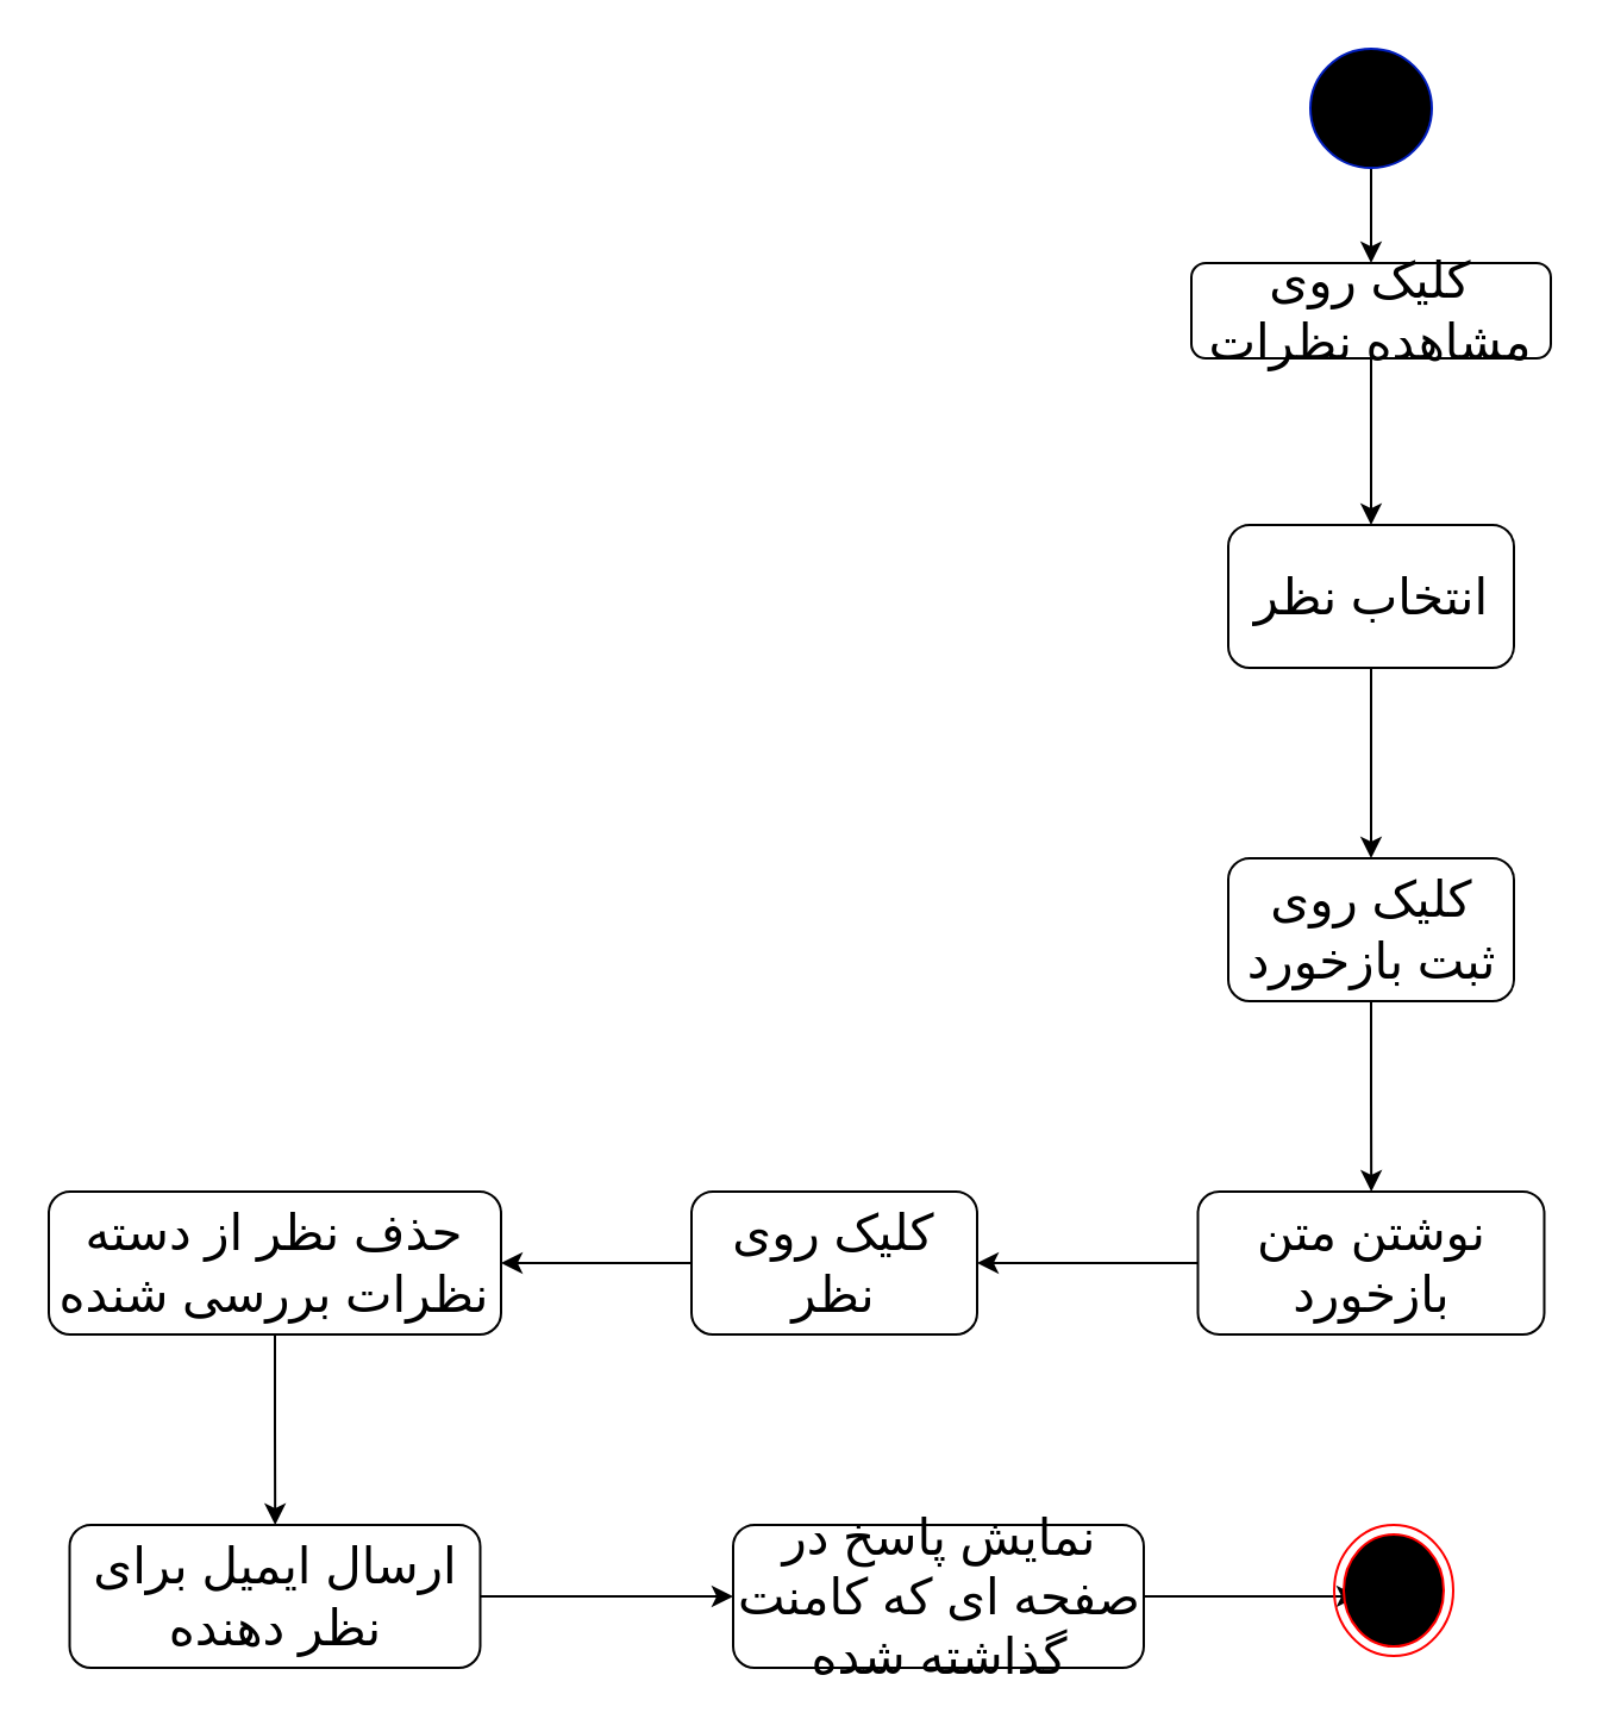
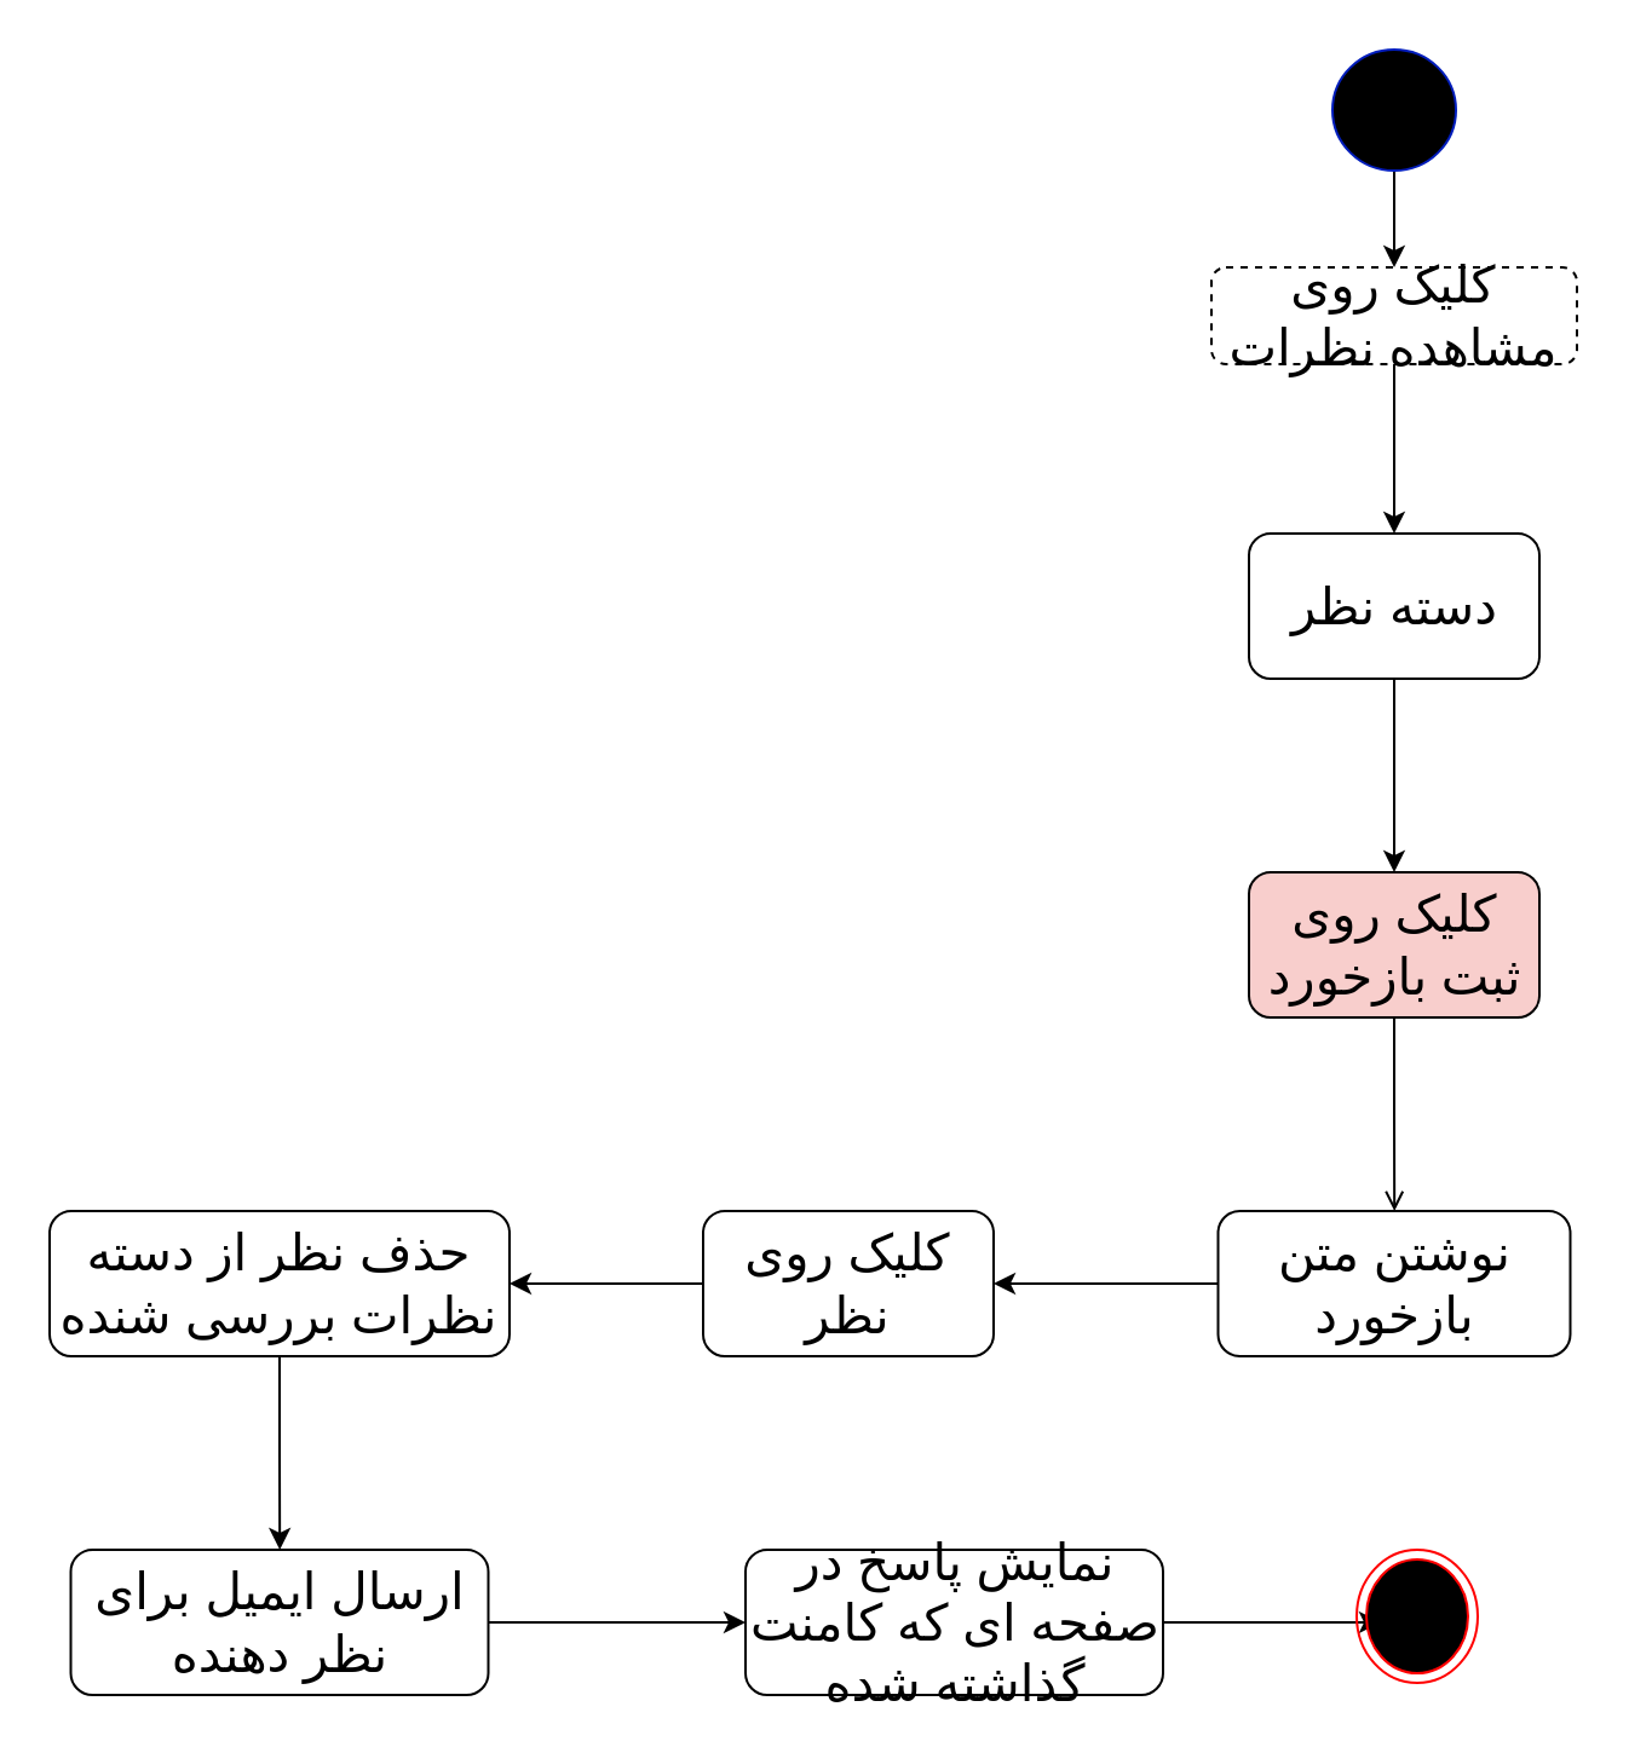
  <mxCell id="0" />
  <mxCell id="1" parent="0" />
  <mxCell id="2" style="edgeStyle=orthogonalEdgeStyle;rounded=0;orthogonalLoop=1;jettySize=auto;html=1;exitX=0.5;exitY=1;exitDx=0;exitDy=0;exitPerimeter=0;entryX=0.5;entryY=0;entryDx=0;entryDy=0;" edge="1" parent="1" source="3" target="5"><mxGeometry relative="1" as="geometry" /></mxCell>
  <mxCell id="3" value="" style="verticalLabelPosition=bottom;verticalAlign=top;html=1;shape=mxgraph.flowchart.on-page_reference;fillColor=#000000;fontColor=#ffffff;strokeColor=#001DBC;" vertex="1" parent="1"><mxGeometry x="550" y="20" width="51" height="50" as="geometry" /></mxCell>
  <mxCell id="4" value="" style="edgeStyle=orthogonalEdgeStyle;rounded=0;orthogonalLoop=1;jettySize=auto;html=1;" edge="1" parent="1" source="5" target="7"><mxGeometry relative="1" as="geometry" /></mxCell>
- <mxCell id="5" value="کلیک روی مشاهده نظرات" style="rounded=1;whiteSpace=wrap;html=1;fontSize=21;" vertex="1" parent="1"><mxGeometry x="500" y="110" width="151" height="40" as="geometry" /></mxCell>
+ <mxCell id="5" value="کلیک روی مشاهده نظرات" style="rounded=1;whiteSpace=wrap;html=1;fontSize=21;dashed=1;" vertex="1" parent="1"><mxGeometry x="500" y="110" width="151" height="40" as="geometry" /></mxCell>
  <mxCell id="6" value="" style="edgeStyle=orthogonalEdgeStyle;rounded=0;orthogonalLoop=1;jettySize=auto;html=1;" edge="1" parent="1" source="7" target="9"><mxGeometry relative="1" as="geometry" /></mxCell>
- <mxCell id="7" value="انتخاب نظر" style="whiteSpace=wrap;html=1;fontSize=21;rounded=1;" vertex="1" parent="1"><mxGeometry x="515.5" y="220" width="120" height="60" as="geometry" /></mxCell>
- <mxCell id="8" value="" style="edgeStyle=orthogonalEdgeStyle;rounded=0;orthogonalLoop=1;jettySize=auto;html=1;" edge="1" parent="1" source="9" target="11"><mxGeometry relative="1" as="geometry" /></mxCell>
- <mxCell id="9" value="کلیک روی ثبت بازخورد" style="whiteSpace=wrap;html=1;fontSize=21;rounded=1;" vertex="1" parent="1"><mxGeometry x="515.5" y="360" width="120" height="60" as="geometry" /></mxCell>
+ <mxCell id="7" value="دسته نظر" style="whiteSpace=wrap;html=1;fontSize=21;rounded=1;" vertex="1" parent="1"><mxGeometry x="515.5" y="220" width="120" height="60" as="geometry" /></mxCell>
+ <mxCell id="8" value="" style="edgeStyle=orthogonalEdgeStyle;rounded=0;orthogonalLoop=1;jettySize=auto;html=1;endArrow=open;" edge="1" parent="1" source="9" target="11"><mxGeometry relative="1" as="geometry" /></mxCell>
+ <mxCell id="9" value="کلیک روی ثبت بازخورد" style="whiteSpace=wrap;html=1;fontSize=21;rounded=1;fillColor=#f8cecc;" vertex="1" parent="1"><mxGeometry x="515.5" y="360" width="120" height="60" as="geometry" /></mxCell>
  <mxCell id="10" value="" style="edgeStyle=orthogonalEdgeStyle;rounded=0;orthogonalLoop=1;jettySize=auto;html=1;" edge="1" parent="1" source="11" target="13"><mxGeometry relative="1" as="geometry" /></mxCell>
  <mxCell id="11" value="نوشتن متن بازخورد" style="whiteSpace=wrap;html=1;fontSize=21;rounded=1;" vertex="1" parent="1"><mxGeometry x="502.75" y="500" width="145.5" height="60" as="geometry" /></mxCell>
  <mxCell id="12" value="" style="edgeStyle=orthogonalEdgeStyle;rounded=0;orthogonalLoop=1;jettySize=auto;html=1;" edge="1" parent="1" source="13" target="15"><mxGeometry relative="1" as="geometry" /></mxCell>
  <mxCell id="13" value="کلیک روی نظر" style="whiteSpace=wrap;html=1;fontSize=21;rounded=1;" vertex="1" parent="1"><mxGeometry x="290" y="500" width="120" height="60" as="geometry" /></mxCell>
  <mxCell id="14" value="" style="edgeStyle=orthogonalEdgeStyle;rounded=0;orthogonalLoop=1;jettySize=auto;html=1;" edge="1" parent="1" source="15" target="17"><mxGeometry relative="1" as="geometry" /></mxCell>
  <mxCell id="15" value="حذف نظر از دسته نظرات بررسی شنده" style="whiteSpace=wrap;html=1;fontSize=21;rounded=1;" vertex="1" parent="1"><mxGeometry x="20" y="500" width="190" height="60" as="geometry" /></mxCell>
  <mxCell id="16" value="" style="edgeStyle=orthogonalEdgeStyle;rounded=0;orthogonalLoop=1;jettySize=auto;html=1;" edge="1" parent="1" source="17" target="19"><mxGeometry relative="1" as="geometry" /></mxCell>
  <mxCell id="17" value="ارسال ایمیل برای نظر دهنده" style="whiteSpace=wrap;html=1;fontSize=21;rounded=1;" vertex="1" parent="1"><mxGeometry x="28.75" y="640" width="172.5" height="60" as="geometry" /></mxCell>
  <mxCell id="18" style="edgeStyle=orthogonalEdgeStyle;rounded=0;orthogonalLoop=1;jettySize=auto;html=1;exitX=1;exitY=0.5;exitDx=0;exitDy=0;entryX=0.2;entryY=0.545;entryDx=0;entryDy=0;entryPerimeter=0;" edge="1" parent="1" source="19" target="20"><mxGeometry relative="1" as="geometry" /></mxCell>
  <mxCell id="19" value="نمایش پاسخ در صفحه ای که کامنت گذاشته شده" style="whiteSpace=wrap;html=1;fontSize=21;rounded=1;" vertex="1" parent="1"><mxGeometry x="307.5" y="640" width="172.5" height="60" as="geometry" /></mxCell>
  <mxCell id="20" value="" style="ellipse;html=1;shape=endState;fillColor=#000000;strokeColor=#ff0000;" vertex="1" parent="1"><mxGeometry x="560" y="640" width="50" height="55" as="geometry" /></mxCell>
